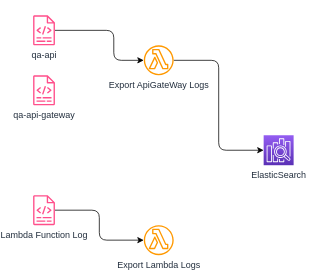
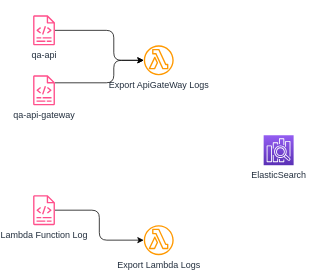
  <mxCell id="0" />
  <mxCell id="1" parent="0" />
  <mxCell id="2" style="edgeStyle=orthogonalEdgeStyle;rounded=1;orthogonalLoop=1;jettySize=auto;html=1;" edge="1" parent="1" source="3" target="7"><mxGeometry relative="1" as="geometry"><Array as="points"><mxPoint x="140" y="40" /><mxPoint x="140" y="80" /></Array></mxGeometry></mxCell>
  <mxCell id="3" value="qa-api" style="sketch=0;outlineConnect=0;fontColor=#232F3E;gradientColor=none;fillColor=#FF4F8B;strokeColor=none;dashed=0;verticalLabelPosition=bottom;verticalAlign=top;align=center;html=1;fontSize=12;fontStyle=0;aspect=fixed;pointerEvents=1;shape=mxgraph.aws4.logs;" vertex="1" parent="1"><mxGeometry x="20" y="20" width="53.79" height="40" as="geometry" /></mxCell>
  <mxCell id="4" style="edgeStyle=orthogonalEdgeStyle;rounded=1;orthogonalLoop=1;jettySize=auto;html=1;" edge="1" parent="1" source="5" target="10"><mxGeometry relative="1" as="geometry" /></mxCell>
  <mxCell id="5" value="Lambda Function Log" style="sketch=0;outlineConnect=0;fontColor=#232F3E;gradientColor=none;fillColor=#FF4F8B;strokeColor=none;dashed=0;verticalLabelPosition=bottom;verticalAlign=top;align=center;html=1;fontSize=12;fontStyle=0;aspect=fixed;pointerEvents=1;shape=mxgraph.aws4.logs;" vertex="1" parent="1"><mxGeometry x="20" y="260" width="53.79" height="40" as="geometry" /></mxCell>
- <mxCell id="6" style="edgeStyle=orthogonalEdgeStyle;rounded=1;orthogonalLoop=1;jettySize=auto;html=1;entryX=0;entryY=0.5;entryDx=0;entryDy=0;entryPerimeter=0;" edge="1" parent="1" source="7" target="11"><mxGeometry relative="1" as="geometry" /></mxCell>
  <mxCell id="7" value="Export ApiGateWay Logs" style="sketch=0;outlineConnect=0;fontColor=#232F3E;gradientColor=none;fillColor=#FF9900;strokeColor=none;dashed=0;verticalLabelPosition=bottom;verticalAlign=top;align=center;html=1;fontSize=12;fontStyle=0;aspect=fixed;pointerEvents=1;shape=mxgraph.aws4.lambda_function;" vertex="1" parent="1"><mxGeometry x="180" y="60" width="40" height="40" as="geometry" /></mxCell>
+ <mxCell id="8" style="edgeStyle=orthogonalEdgeStyle;rounded=1;orthogonalLoop=1;jettySize=auto;html=1;" edge="1" parent="1" source="9" target="7"><mxGeometry relative="1" as="geometry"><Array as="points"><mxPoint x="140" y="110" /><mxPoint x="140" y="80" /></Array></mxGeometry></mxCell>
  <mxCell id="9" value="qa-api-gateway" style="sketch=0;outlineConnect=0;fontColor=#232F3E;gradientColor=none;fillColor=#FF4F8B;strokeColor=none;dashed=0;verticalLabelPosition=bottom;verticalAlign=top;align=center;html=1;fontSize=12;fontStyle=0;aspect=fixed;pointerEvents=1;shape=mxgraph.aws4.logs;" vertex="1" parent="1"><mxGeometry x="20" y="100" width="53.79" height="40" as="geometry" /></mxCell>
  <mxCell id="10" value="Export Lambda Logs" style="sketch=0;outlineConnect=0;fontColor=#232F3E;gradientColor=none;fillColor=#FF9900;strokeColor=none;dashed=0;verticalLabelPosition=bottom;verticalAlign=top;align=center;html=1;fontSize=12;fontStyle=0;aspect=fixed;pointerEvents=1;shape=mxgraph.aws4.lambda_function;" vertex="1" parent="1"><mxGeometry x="180" y="300" width="40" height="40" as="geometry" /></mxCell>
  <mxCell id="11" value="ElasticSearch" style="sketch=0;points=[[0,0,0],[0.25,0,0],[0.5,0,0],[0.75,0,0],[1,0,0],[0,1,0],[0.25,1,0],[0.5,1,0],[0.75,1,0],[1,1,0],[0,0.25,0],[0,0.5,0],[0,0.75,0],[1,0.25,0],[1,0.5,0],[1,0.75,0]];outlineConnect=0;fontColor=#232F3E;gradientColor=#945DF2;gradientDirection=north;fillColor=#5A30B5;strokeColor=#ffffff;dashed=0;verticalLabelPosition=bottom;verticalAlign=top;align=center;html=1;fontSize=12;fontStyle=0;aspect=fixed;shape=mxgraph.aws4.resourceIcon;resIcon=mxgraph.aws4.elasticsearch_service;" vertex="1" parent="1"><mxGeometry x="340" y="180" width="40" height="40" as="geometry" /></mxCell>
